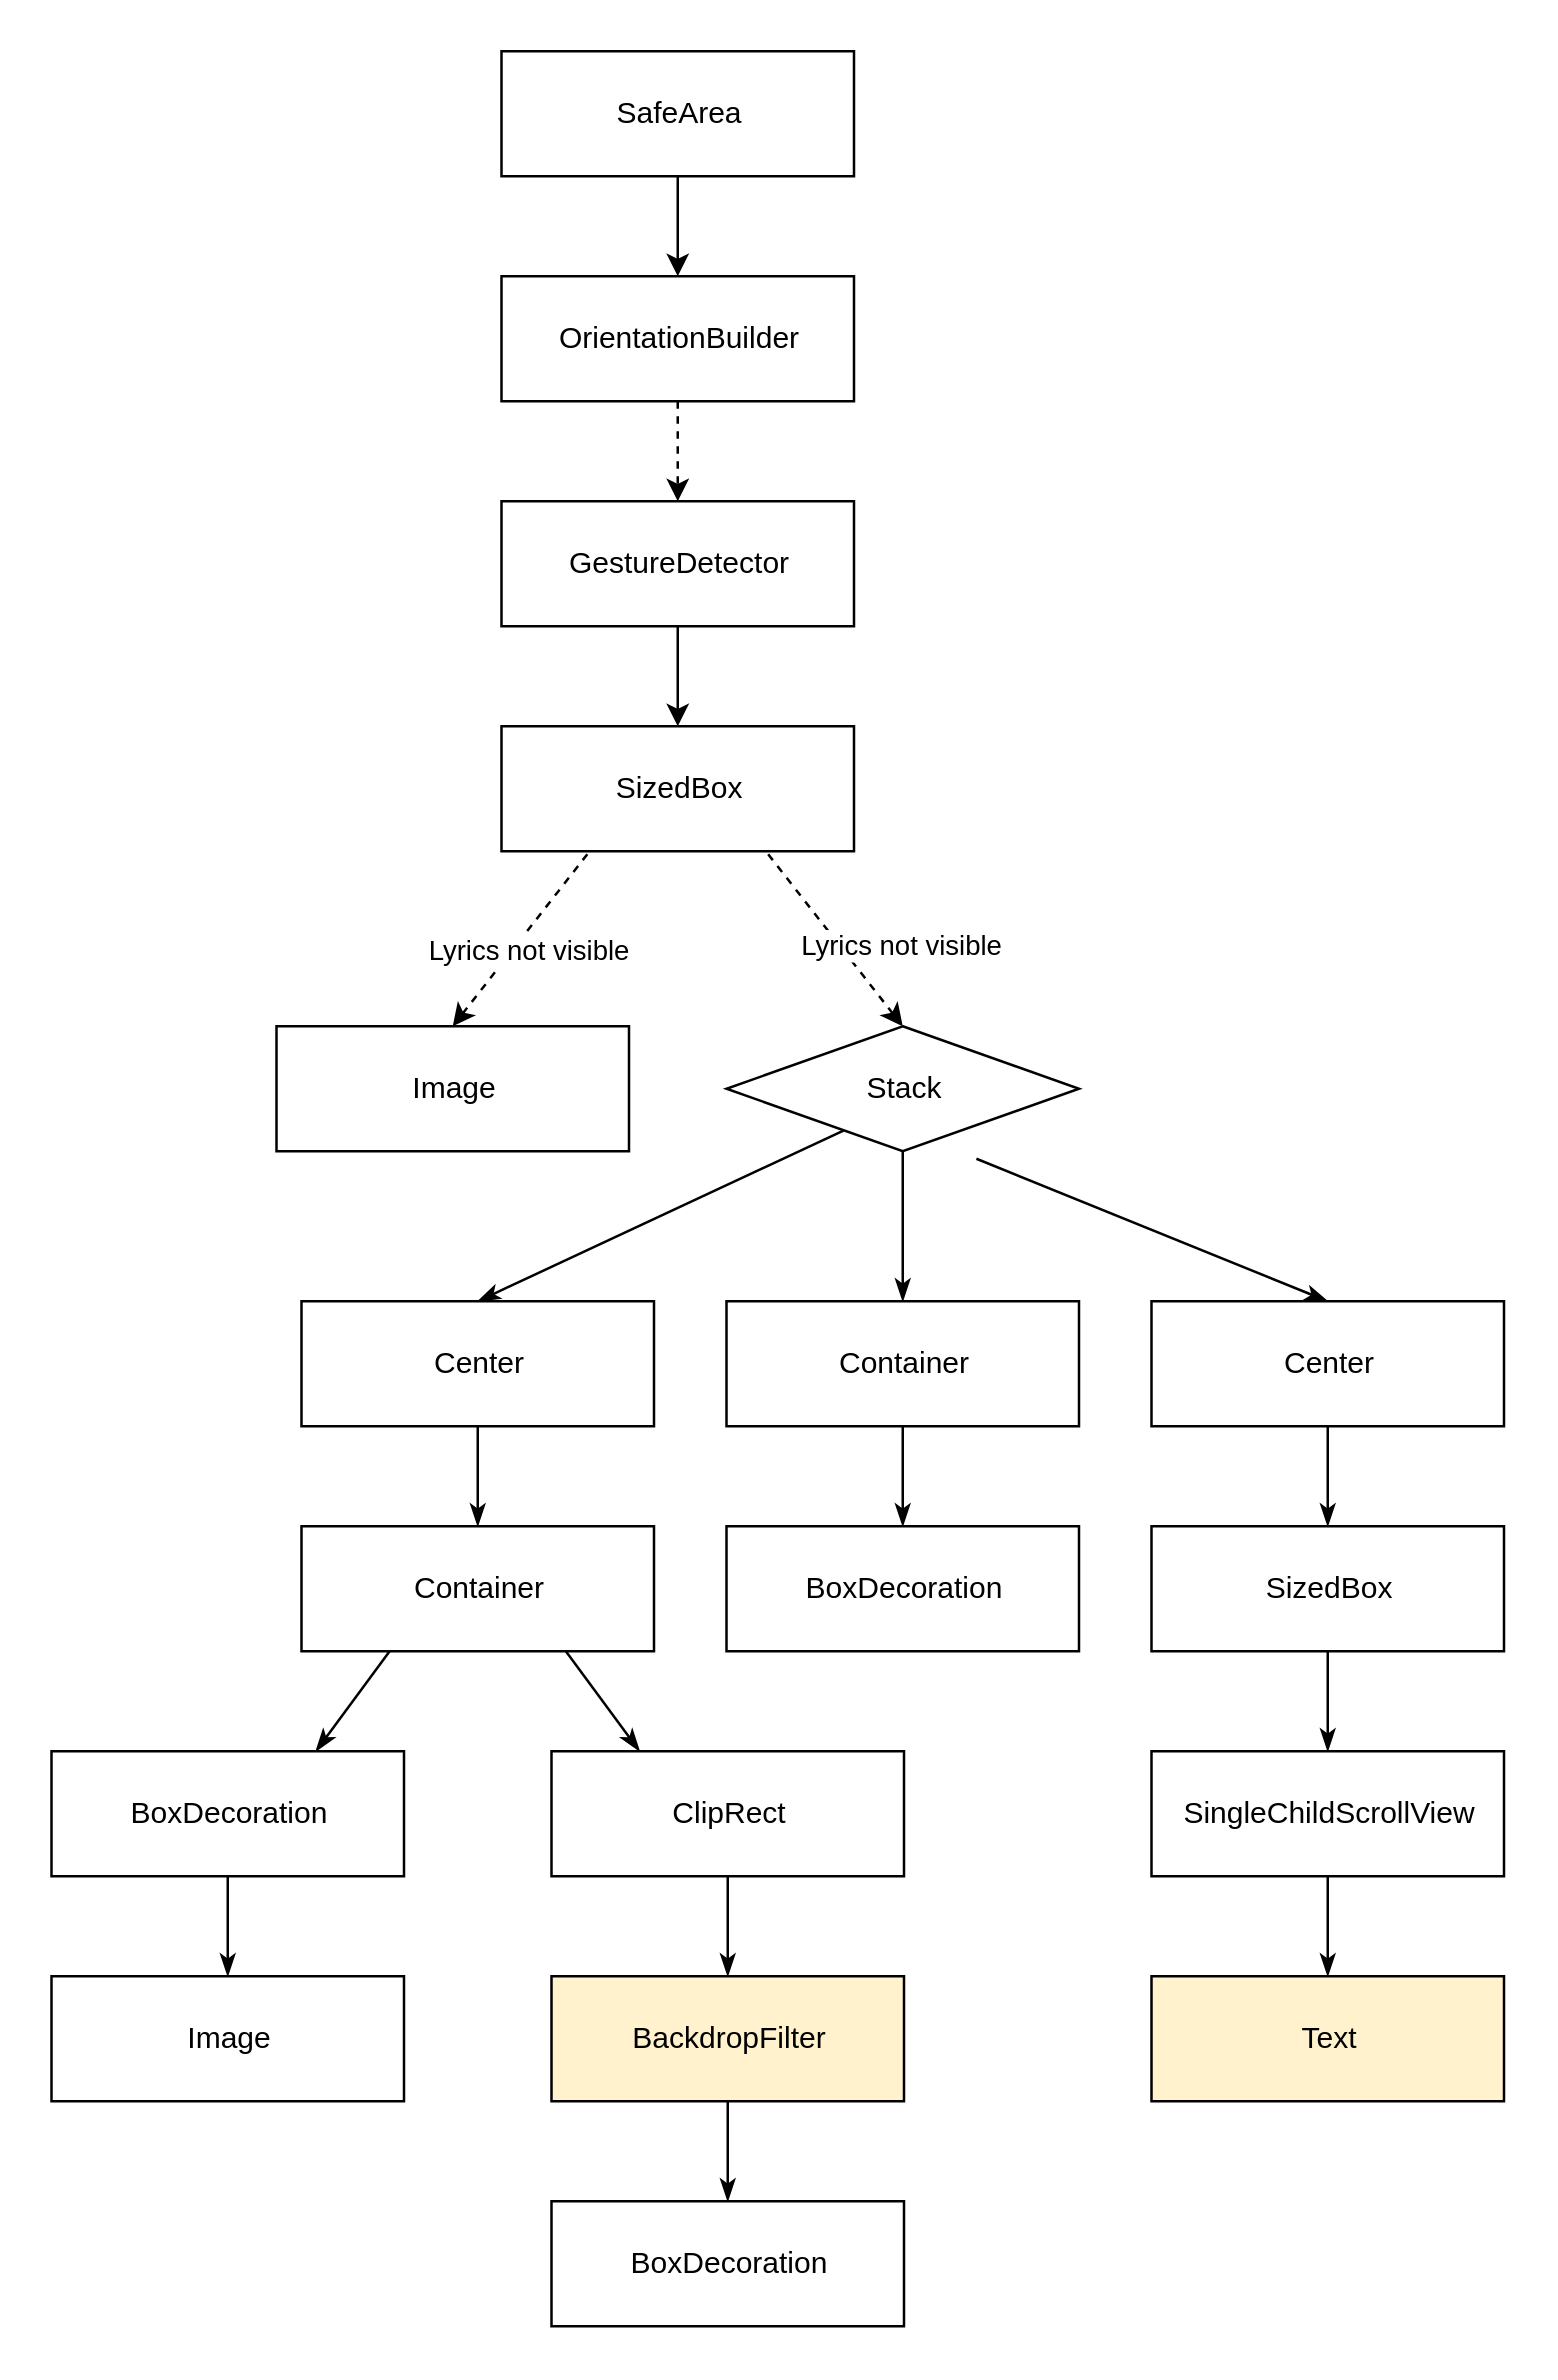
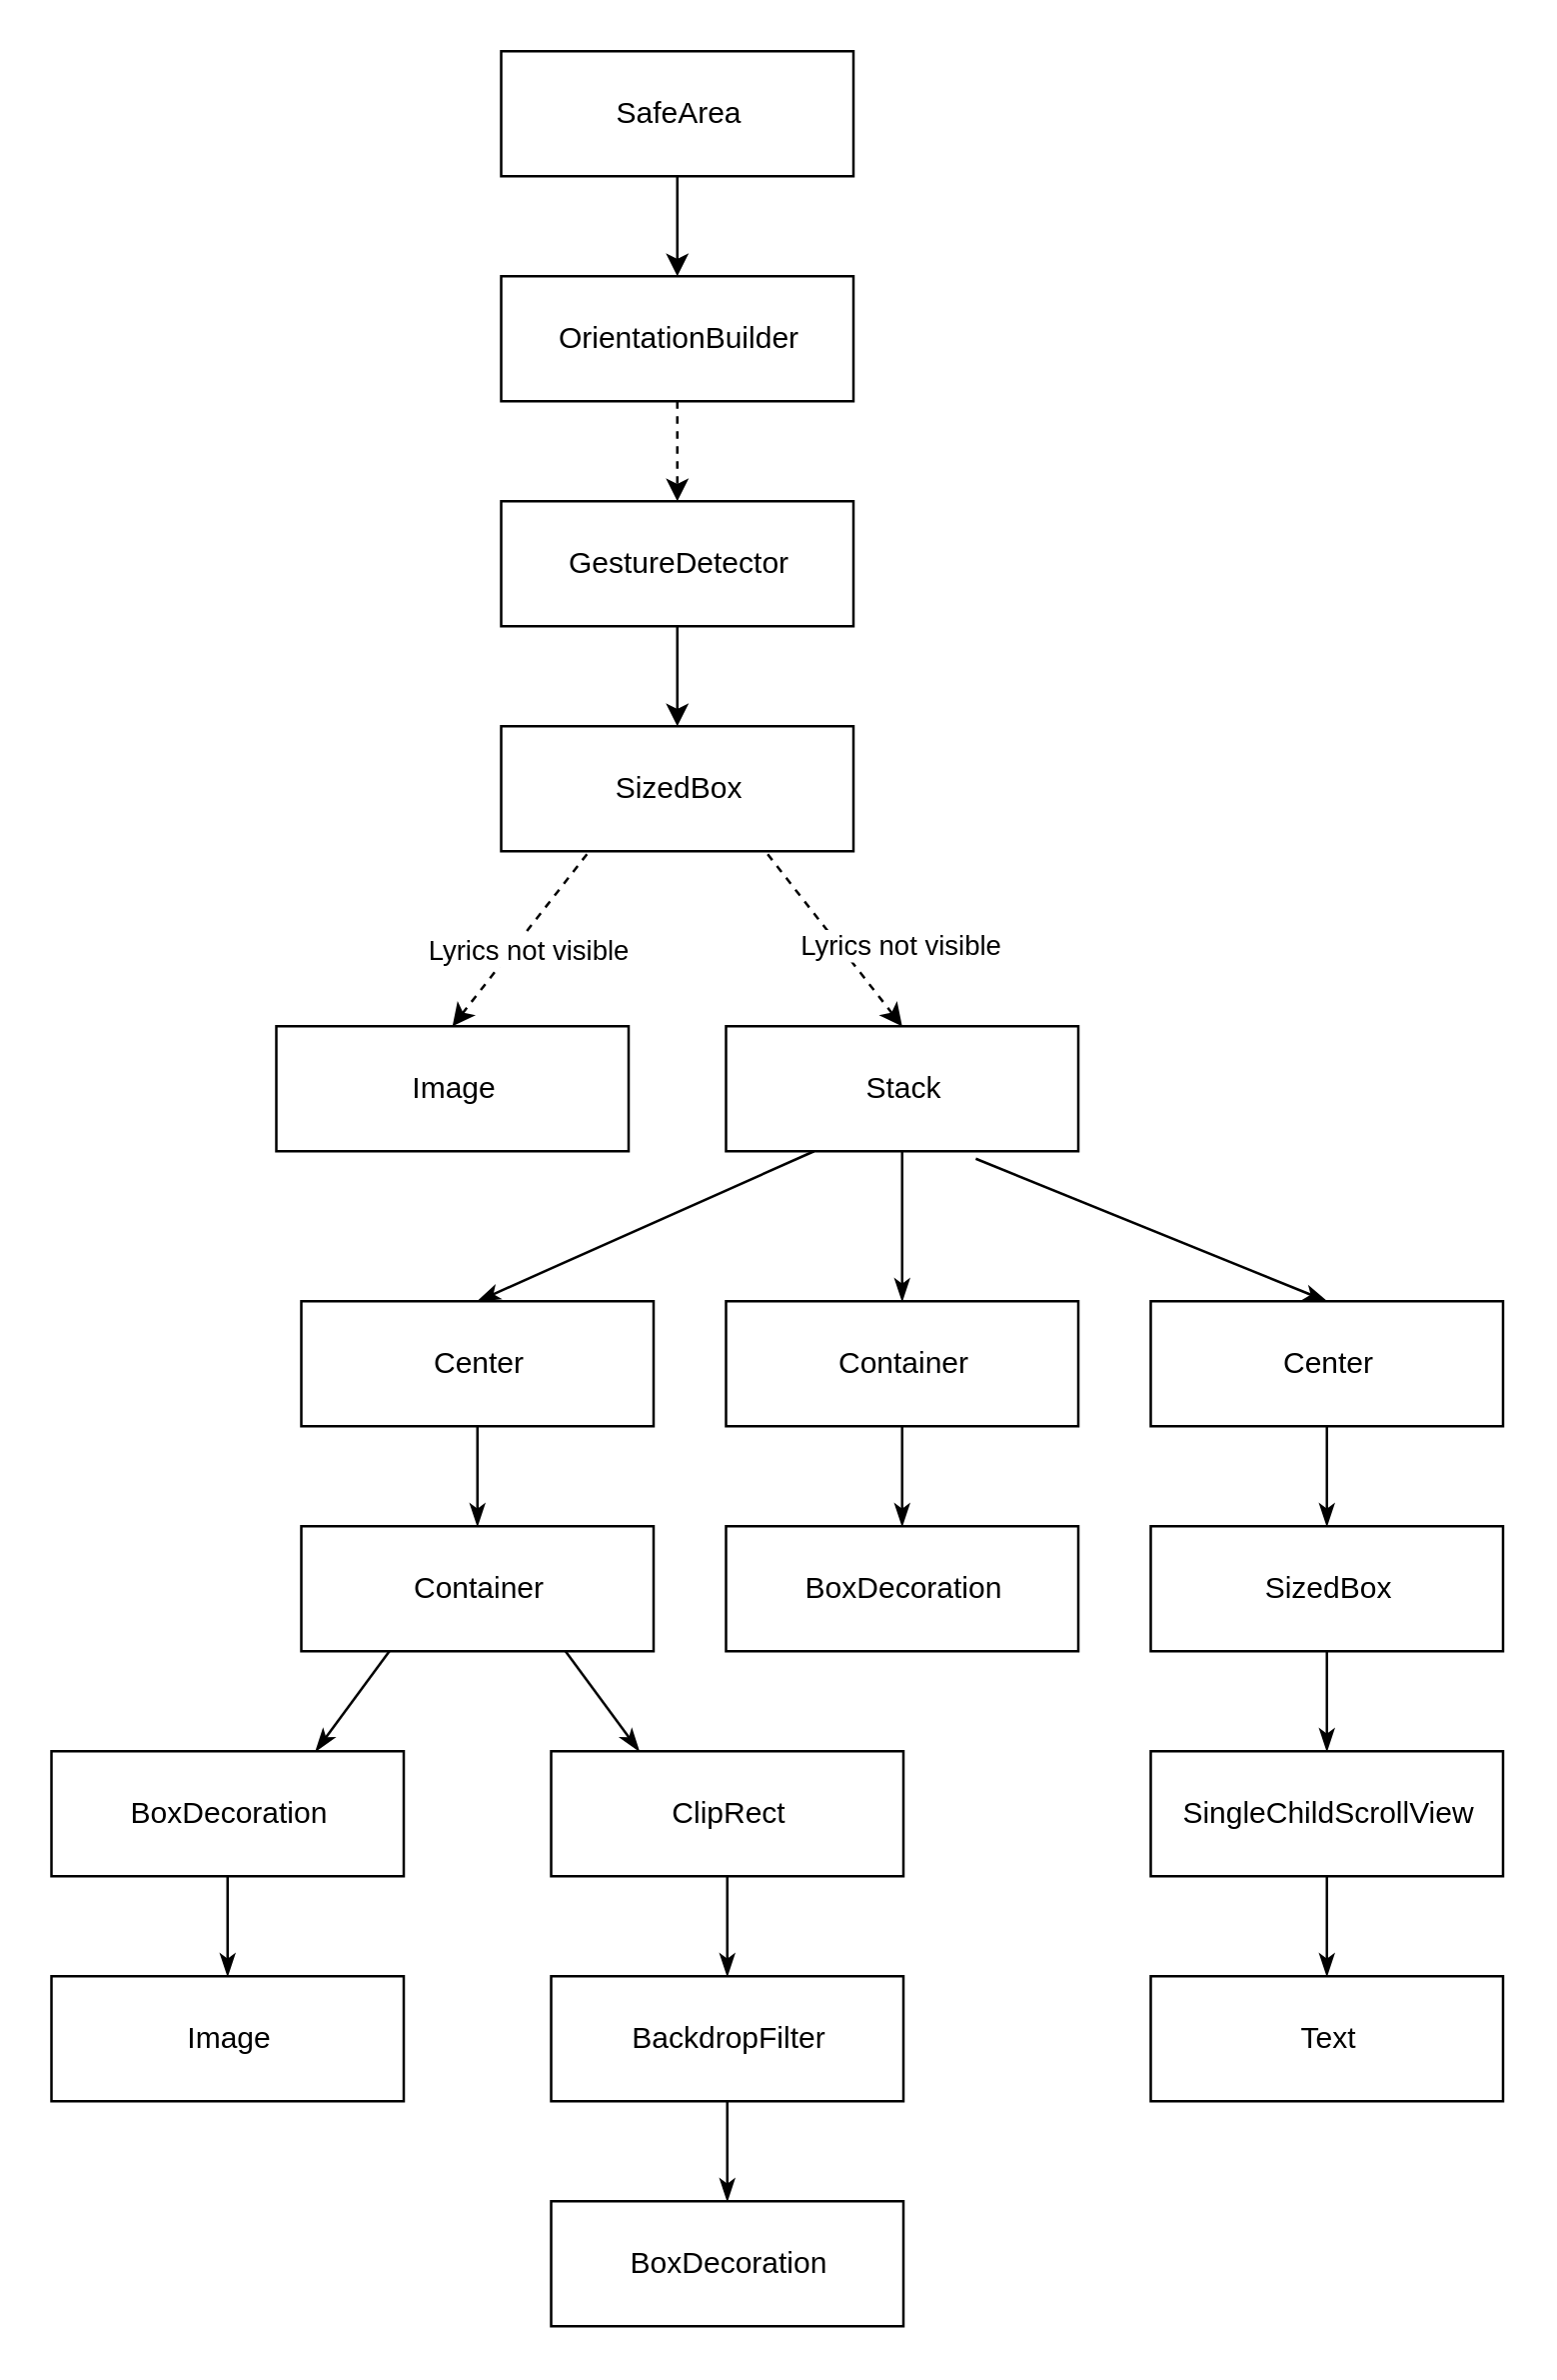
  <mxCell id="0" />
  <mxCell id="1" parent="0" />
  <mxCell id="2" value="SafeArea" style="html=1;" vertex="1" parent="1"><mxGeometry x="200" y="20" width="141" height="50" as="geometry" /></mxCell>
  <mxCell id="3" value="" style="rounded=0;orthogonalLoop=1;jettySize=auto;html=1;fontSize=12;startArrow=classic;startFill=1;endArrow=none;endFill=0;exitX=0.5;exitY=0;exitDx=0;exitDy=0;" edge="1" parent="1" source="5" target="2"><mxGeometry relative="1" as="geometry"><mxPoint x="330" y="160" as="sourcePoint" /></mxGeometry></mxCell>
  <mxCell id="4" style="edgeStyle=none;rounded=0;orthogonalLoop=1;jettySize=auto;html=1;dashed=1;" edge="1" parent="1" source="5" target="7"><mxGeometry relative="1" as="geometry" /></mxCell>
  <mxCell id="5" value="OrientationBuilder" style="html=1;" vertex="1" parent="1"><mxGeometry x="200" y="110" width="141" height="50" as="geometry" /></mxCell>
  <mxCell id="6" style="edgeStyle=orthogonalEdgeStyle;rounded=0;orthogonalLoop=1;jettySize=auto;html=1;entryX=0.5;entryY=0;entryDx=0;entryDy=0;" edge="1" parent="1" source="7" target="8"><mxGeometry relative="1" as="geometry" /></mxCell>
  <mxCell id="7" value="GestureDetector" style="html=1;" vertex="1" parent="1"><mxGeometry x="200" y="200" width="141" height="50" as="geometry" /></mxCell>
  <mxCell id="8" value="SizedBox" style="html=1;" vertex="1" parent="1"><mxGeometry x="200" y="290" width="141" height="50" as="geometry" /></mxCell>
  <mxCell id="9" value="" style="endArrow=none;dashed=1;html=1;rounded=0;entryX=0.25;entryY=1;entryDx=0;entryDy=0;startArrow=classic;startFill=1;exitX=0.5;exitY=0;exitDx=0;exitDy=0;" edge="1" parent="1" source="11" target="8"><mxGeometry width="50" height="50" relative="1" as="geometry"><mxPoint x="180" y="400" as="sourcePoint" /><mxPoint x="150" y="460" as="targetPoint" /></mxGeometry></mxCell>
  <mxCell id="10" value="Lyrics not visible" style="edgeLabel;html=1;align=center;verticalAlign=middle;resizable=0;points=[];" vertex="1" connectable="0" parent="9"><mxGeometry x="-0.43" y="-2" relative="1" as="geometry"><mxPoint x="13" y="-12" as="offset" /></mxGeometry></mxCell>
  <mxCell id="11" value="Image" style="html=1;" vertex="1" parent="1"><mxGeometry x="110" y="410" width="141" height="50" as="geometry" /></mxCell>
  <mxCell id="12" style="edgeStyle=none;rounded=0;orthogonalLoop=1;jettySize=auto;html=1;startArrow=none;startFill=0;endArrow=classicThin;endFill=1;" edge="1" parent="1" source="13" target="26"><mxGeometry relative="1" as="geometry" /></mxCell>
  <mxCell id="13" value="Center" style="html=1;" vertex="1" parent="1"><mxGeometry x="120" y="520" width="141" height="50" as="geometry" /></mxCell>
  <mxCell id="14" value="" style="endArrow=none;dashed=1;html=1;rounded=0;entryX=0.75;entryY=1;entryDx=0;entryDy=0;startArrow=classic;startFill=1;exitX=0.5;exitY=0;exitDx=0;exitDy=0;" edge="1" parent="1" source="19" target="8"><mxGeometry width="50" height="50" relative="1" as="geometry"><mxPoint x="420" y="470" as="sourcePoint" /><mxPoint x="475.25" y="410" as="targetPoint" /></mxGeometry></mxCell>
  <mxCell id="15" value="Lyrics not visible" style="edgeLabel;html=1;align=center;verticalAlign=middle;resizable=0;points=[];" vertex="1" connectable="0" parent="14"><mxGeometry x="-0.43" y="-2" relative="1" as="geometry"><mxPoint x="13" y="-12" as="offset" /></mxGeometry></mxCell>
  <mxCell id="16" style="rounded=0;orthogonalLoop=1;jettySize=auto;html=1;entryX=0.5;entryY=0;entryDx=0;entryDy=0;startArrow=none;startFill=0;endArrow=classicThin;endFill=1;exitX=0.25;exitY=1;exitDx=0;exitDy=0;" edge="1" parent="1" source="19" target="13"><mxGeometry relative="1" as="geometry" /></mxCell>
  <mxCell id="17" style="rounded=0;orthogonalLoop=1;jettySize=auto;html=1;entryX=0.5;entryY=0;entryDx=0;entryDy=0;startArrow=none;startFill=0;endArrow=classicThin;endFill=1;" edge="1" parent="1" source="19" target="23"><mxGeometry relative="1" as="geometry" /></mxCell>
  <mxCell id="18" style="rounded=0;orthogonalLoop=1;jettySize=auto;html=1;entryX=0.5;entryY=0;entryDx=0;entryDy=0;startArrow=none;startFill=0;endArrow=classicThin;endFill=1;exitX=0.709;exitY=1.06;exitDx=0;exitDy=0;exitPerimeter=0;" edge="1" parent="1" source="19" target="21"><mxGeometry relative="1" as="geometry" /></mxCell>
- <mxCell id="19" value="Stack" style="rhombus;html=1;" vertex="1" parent="1"><mxGeometry x="290" y="410" width="141" height="50" as="geometry" /></mxCell>
+ <mxCell id="19" value="Stack" style="html=1;" vertex="1" parent="1"><mxGeometry x="290" y="410" width="141" height="50" as="geometry" /></mxCell>
  <mxCell id="20" style="edgeStyle=none;rounded=0;orthogonalLoop=1;jettySize=auto;html=1;entryX=0.5;entryY=0;entryDx=0;entryDy=0;startArrow=none;startFill=0;endArrow=classicThin;endFill=1;" edge="1" parent="1" source="21" target="29"><mxGeometry relative="1" as="geometry" /></mxCell>
  <mxCell id="21" value="Center" style="html=1;" vertex="1" parent="1"><mxGeometry x="460" y="520" width="141" height="50" as="geometry" /></mxCell>
  <mxCell id="22" style="edgeStyle=none;rounded=0;orthogonalLoop=1;jettySize=auto;html=1;startArrow=none;startFill=0;endArrow=classicThin;endFill=1;" edge="1" parent="1" source="23" target="27"><mxGeometry relative="1" as="geometry" /></mxCell>
  <mxCell id="23" value="Container" style="html=1;" vertex="1" parent="1"><mxGeometry x="290" y="520" width="141" height="50" as="geometry" /></mxCell>
  <mxCell id="24" style="edgeStyle=none;rounded=0;orthogonalLoop=1;jettySize=auto;html=1;entryX=0.75;entryY=0;entryDx=0;entryDy=0;startArrow=none;startFill=0;endArrow=classicThin;endFill=1;exitX=0.25;exitY=1;exitDx=0;exitDy=0;" edge="1" parent="1" source="26" target="34"><mxGeometry relative="1" as="geometry" /></mxCell>
  <mxCell id="25" style="edgeStyle=none;rounded=0;orthogonalLoop=1;jettySize=auto;html=1;entryX=0.25;entryY=0;entryDx=0;entryDy=0;startArrow=none;startFill=0;endArrow=classicThin;endFill=1;exitX=0.75;exitY=1;exitDx=0;exitDy=0;" edge="1" parent="1" source="26" target="37"><mxGeometry relative="1" as="geometry" /></mxCell>
  <mxCell id="26" value="Container" style="html=1;" vertex="1" parent="1"><mxGeometry x="120" y="610" width="141" height="50" as="geometry" /></mxCell>
  <mxCell id="27" value="BoxDecoration" style="html=1;" vertex="1" parent="1"><mxGeometry x="290" y="610" width="141" height="50" as="geometry" /></mxCell>
  <mxCell id="28" style="edgeStyle=none;rounded=0;orthogonalLoop=1;jettySize=auto;html=1;startArrow=none;startFill=0;endArrow=classicThin;endFill=1;" edge="1" parent="1" source="29" target="31"><mxGeometry relative="1" as="geometry" /></mxCell>
  <mxCell id="29" value="SizedBox" style="html=1;" vertex="1" parent="1"><mxGeometry x="460" y="610" width="141" height="50" as="geometry" /></mxCell>
  <mxCell id="30" style="edgeStyle=none;rounded=0;orthogonalLoop=1;jettySize=auto;html=1;startArrow=none;startFill=0;endArrow=classicThin;endFill=1;" edge="1" parent="1" source="31" target="32"><mxGeometry relative="1" as="geometry" /></mxCell>
  <mxCell id="31" value="SingleChildScrollView" style="html=1;" vertex="1" parent="1"><mxGeometry x="460" y="700" width="141" height="50" as="geometry" /></mxCell>
- <mxCell id="32" value="Text" style="html=1;fillColor=#fff2cc;" vertex="1" parent="1"><mxGeometry x="460" y="790" width="141" height="50" as="geometry" /></mxCell>
+ <mxCell id="32" value="Text" style="html=1;" vertex="1" parent="1"><mxGeometry x="460" y="790" width="141" height="50" as="geometry" /></mxCell>
  <mxCell id="33" style="edgeStyle=none;rounded=0;orthogonalLoop=1;jettySize=auto;html=1;startArrow=none;startFill=0;endArrow=classicThin;endFill=1;" edge="1" parent="1" source="34" target="35"><mxGeometry relative="1" as="geometry" /></mxCell>
  <mxCell id="34" value="BoxDecoration" style="html=1;" vertex="1" parent="1"><mxGeometry x="20" y="700" width="141" height="50" as="geometry" /></mxCell>
  <mxCell id="35" value="Image" style="html=1;" vertex="1" parent="1"><mxGeometry x="20" y="790" width="141" height="50" as="geometry" /></mxCell>
  <mxCell id="36" style="edgeStyle=none;rounded=0;orthogonalLoop=1;jettySize=auto;html=1;startArrow=none;startFill=0;endArrow=classicThin;endFill=1;" edge="1" parent="1" source="37" target="39"><mxGeometry relative="1" as="geometry" /></mxCell>
  <mxCell id="37" value="ClipRect" style="html=1;" vertex="1" parent="1"><mxGeometry x="220" y="700" width="141" height="50" as="geometry" /></mxCell>
  <mxCell id="38" style="edgeStyle=none;rounded=0;orthogonalLoop=1;jettySize=auto;html=1;startArrow=none;startFill=0;endArrow=classicThin;endFill=1;" edge="1" parent="1" source="39" target="40"><mxGeometry relative="1" as="geometry" /></mxCell>
- <mxCell id="39" value="BackdropFilter" style="html=1;fillColor=#fff2cc;" vertex="1" parent="1"><mxGeometry x="220" y="790" width="141" height="50" as="geometry" /></mxCell>
+ <mxCell id="39" value="BackdropFilter" style="html=1;" vertex="1" parent="1"><mxGeometry x="220" y="790" width="141" height="50" as="geometry" /></mxCell>
  <mxCell id="40" value="BoxDecoration" style="html=1;" vertex="1" parent="1"><mxGeometry x="220" y="880" width="141" height="50" as="geometry" /></mxCell>
